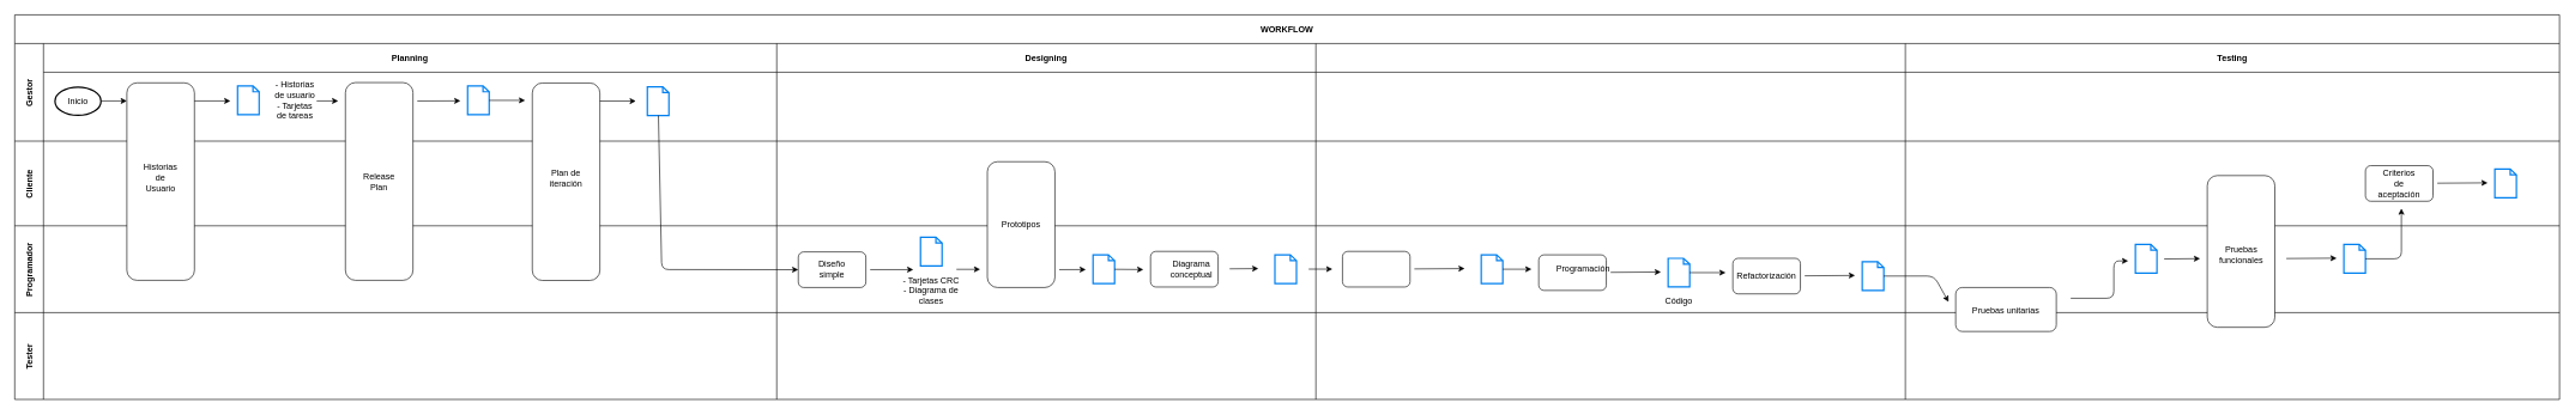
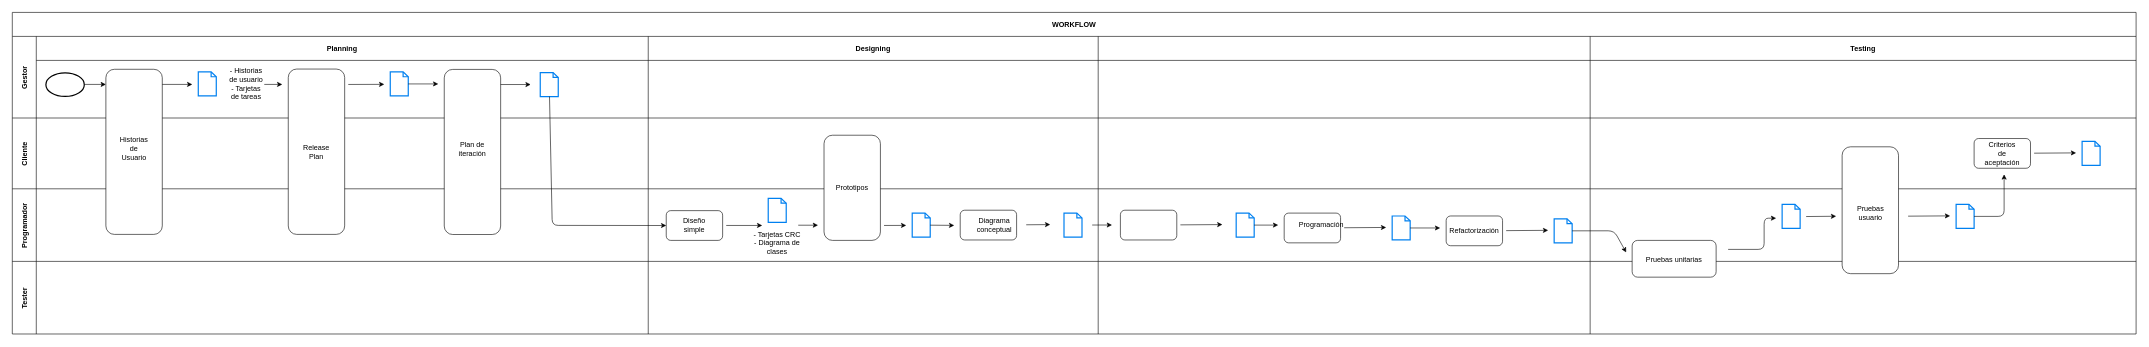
  <mxCell id="0" />
  <mxCell id="1" parent="0" />
  <mxCell id="2" value="WORKFLOW" style="shape=table;childLayout=tableLayout;startSize=40;collapsible=0;recursiveResize=0;expand=0;fontStyle=1;swimlaneLine=1;" parent="1" vertex="1"><mxGeometry x="20" y="20" width="3540" height="536" as="geometry" /></mxCell>
  <mxCell id="3" value="Gestor" style="shape=tableRow;horizontal=0;startSize=40;swimlaneHead=0;swimlaneBody=0;top=0;left=0;bottom=0;right=0;dropTarget=0;fillColor=none;collapsible=0;recursiveResize=0;expand=0;fontStyle=1;" parent="2" vertex="1"><mxGeometry y="40" width="3540" height="136" as="geometry" /></mxCell>
  <mxCell id="4" value="Planning" style="swimlane;swimlaneHead=0;swimlaneBody=0;fontStyle=0;connectable=0;fillColor=none;startSize=40;collapsible=0;recursiveResize=0;expand=0;fontStyle=1;" parent="3" vertex="1"><mxGeometry x="40" width="1020" height="136" as="geometry"><mxRectangle width="1020" height="136" as="alternateBounds" /></mxGeometry></mxCell>
  <mxCell id="5" style="edgeStyle=none;html=1;exitX=1;exitY=0.5;exitDx=0;exitDy=0;entryX=0;entryY=0.5;entryDx=0;entryDy=0;" parent="4" edge="1"><mxGeometry relative="1" as="geometry"><mxPoint x="80" y="80" as="sourcePoint" /><mxPoint x="116" y="80" as="targetPoint" /></mxGeometry></mxCell>
  <mxCell id="6" style="edgeStyle=none;html=1;endArrow=classic;endFill=1;" parent="4" edge="1"><mxGeometry relative="1" as="geometry"><mxPoint x="260" y="80" as="targetPoint" /><mxPoint x="206" y="80" as="sourcePoint" /></mxGeometry></mxCell>
  <mxCell id="7" style="edgeStyle=none;html=1;strokeColor=default;strokeWidth=1;endArrow=classic;endFill=1;" parent="4" edge="1"><mxGeometry relative="1" as="geometry"><mxPoint x="520" y="80.1" as="sourcePoint" /><mxPoint x="580" y="79.901" as="targetPoint" /></mxGeometry></mxCell>
  <mxCell id="8" value="" style="strokeWidth=2;html=1;shape=mxgraph.flowchart.start_1;whiteSpace=wrap;" parent="4" vertex="1"><mxGeometry x="16" y="60.8" width="64" height="39.2" as="geometry" /></mxCell>
- <mxCell id="9" value="Inicio" style="text;html=1;strokeColor=none;fillColor=none;align=center;verticalAlign=middle;whiteSpace=wrap;rounded=0;" parent="4" vertex="1"><mxGeometry x="18" y="65" width="60" height="30" as="geometry" /></mxCell>
  <mxCell id="10" value="" style="rounded=1;whiteSpace=wrap;html=1;" parent="4" vertex="1"><mxGeometry x="116" y="54.8" width="94" height="275.2" as="geometry" /></mxCell>
  <mxCell id="11" value="Historias de Usuario" style="text;html=1;strokeColor=none;fillColor=none;align=center;verticalAlign=middle;whiteSpace=wrap;rounded=0;" parent="4" vertex="1"><mxGeometry x="133" y="64.6" width="60" height="245.4" as="geometry" /></mxCell>
  <mxCell id="12" value="" style="html=1;verticalLabelPosition=bottom;align=center;labelBackgroundColor=#ffffff;verticalAlign=top;strokeWidth=2;strokeColor=#0080F0;shadow=0;dashed=0;shape=mxgraph.ios7.icons.document;" parent="4" vertex="1"><mxGeometry x="270" y="59.2" width="30" height="40" as="geometry" /></mxCell>
  <mxCell id="13" value="" style="rounded=1;whiteSpace=wrap;html=1;" parent="4" vertex="1"><mxGeometry x="420" y="54.4" width="94" height="275.6" as="geometry" /></mxCell>
  <mxCell id="14" value="Release Plan" style="text;html=1;strokeColor=none;fillColor=none;align=center;verticalAlign=middle;whiteSpace=wrap;rounded=0;" parent="4" vertex="1"><mxGeometry x="437" y="64.2" width="60" height="255.8" as="geometry" /></mxCell>
  <mxCell id="15" value="" style="html=1;verticalLabelPosition=bottom;align=center;labelBackgroundColor=#ffffff;verticalAlign=top;strokeWidth=2;strokeColor=#0080F0;shadow=0;dashed=0;shape=mxgraph.ios7.icons.document;" parent="4" vertex="1"><mxGeometry x="590" y="59.2" width="30" height="40" as="geometry" /></mxCell>
  <mxCell id="16" value="" style="endArrow=classic;html=1;" parent="4" edge="1"><mxGeometry width="50" height="50" relative="1" as="geometry"><mxPoint x="380" y="80" as="sourcePoint" /><mxPoint x="410" y="80" as="targetPoint" /></mxGeometry></mxCell>
  <mxCell id="17" value="- Historias de usuario&lt;br&gt;- Tarjetas de tareas" style="text;html=1;strokeColor=none;fillColor=none;align=center;verticalAlign=middle;whiteSpace=wrap;rounded=0;" parent="4" vertex="1"><mxGeometry x="320" y="64.2" width="60" height="30" as="geometry" /></mxCell>
  <mxCell id="18" value="" style="html=1;verticalLabelPosition=bottom;align=center;labelBackgroundColor=#ffffff;verticalAlign=top;strokeWidth=2;strokeColor=#0080F0;shadow=0;dashed=0;shape=mxgraph.ios7.icons.document;" vertex="1" parent="4"><mxGeometry x="840" y="60.4" width="30" height="40" as="geometry" /></mxCell>
  <mxCell id="19" value="Designing" style="swimlane;swimlaneHead=0;swimlaneBody=0;fontStyle=0;connectable=0;fillColor=none;startSize=40;collapsible=0;recursiveResize=0;expand=0;fontStyle=1;" parent="3" vertex="1"><mxGeometry x="1060" width="750" height="136" as="geometry"><mxRectangle width="750" height="136" as="alternateBounds" /></mxGeometry></mxCell>
  <mxCell id="20" value="" style="swimlane;swimlaneHead=0;swimlaneBody=0;fontStyle=0;connectable=0;fillColor=none;startSize=40;collapsible=0;recursiveResize=0;expand=0;fontStyle=1;" parent="3" vertex="1"><mxGeometry x="1810" width="820" height="136" as="geometry"><mxRectangle width="820" height="136" as="alternateBounds" /></mxGeometry></mxCell>
  <mxCell id="21" value="Testing" style="swimlane;swimlaneHead=0;swimlaneBody=0;fontStyle=0;connectable=0;fillColor=none;startSize=40;collapsible=0;recursiveResize=0;expand=0;fontStyle=1;" parent="3" vertex="1"><mxGeometry x="2630" width="910" height="136" as="geometry"><mxRectangle width="910" height="136" as="alternateBounds" /></mxGeometry></mxCell>
  <mxCell id="22" value="Cliente" style="shape=tableRow;horizontal=0;startSize=40;swimlaneHead=0;swimlaneBody=0;top=0;left=0;bottom=0;right=0;dropTarget=0;fillColor=none;collapsible=0;recursiveResize=0;expand=0;fontStyle=1;" parent="2" vertex="1"><mxGeometry y="176" width="3540" height="118" as="geometry" /></mxCell>
  <mxCell id="23" value="" style="swimlane;swimlaneHead=0;swimlaneBody=0;fontStyle=0;connectable=0;fillColor=none;startSize=0;collapsible=0;recursiveResize=0;expand=0;fontStyle=1;" parent="22" vertex="1"><mxGeometry x="40" width="1020" height="118" as="geometry"><mxRectangle width="1020" height="118" as="alternateBounds" /></mxGeometry></mxCell>
  <mxCell id="24" style="edgeStyle=none;html=1;endArrow=classic;endFill=1;" edge="1" parent="23"><mxGeometry relative="1" as="geometry"><mxPoint x="824" y="-55.8" as="targetPoint" /><mxPoint x="770" y="-55.8" as="sourcePoint" /></mxGeometry></mxCell>
  <mxCell id="25" value="" style="rounded=1;whiteSpace=wrap;html=1;" vertex="1" parent="23"><mxGeometry x="680" y="-81" width="94" height="275.2" as="geometry" /></mxCell>
  <mxCell id="26" value="Plan de iteración" style="text;html=1;strokeColor=none;fillColor=none;align=center;verticalAlign=middle;whiteSpace=wrap;rounded=0;" vertex="1" parent="23"><mxGeometry x="697" y="-71.2" width="60" height="245.4" as="geometry" /></mxCell>
  <mxCell id="27" value="" style="swimlane;swimlaneHead=0;swimlaneBody=0;fontStyle=0;connectable=0;fillColor=none;startSize=0;collapsible=0;recursiveResize=0;expand=0;fontStyle=1;" parent="22" vertex="1"><mxGeometry x="1060" width="750" height="118" as="geometry"><mxRectangle width="750" height="118" as="alternateBounds" /></mxGeometry></mxCell>
  <mxCell id="28" value="" style="swimlane;swimlaneHead=0;swimlaneBody=0;fontStyle=0;connectable=0;fillColor=none;startSize=0;collapsible=0;recursiveResize=0;expand=0;fontStyle=1;" parent="22" vertex="1"><mxGeometry x="1810" width="820" height="118" as="geometry"><mxRectangle width="820" height="118" as="alternateBounds" /></mxGeometry></mxCell>
  <mxCell id="29" value="" style="swimlane;swimlaneHead=0;swimlaneBody=0;fontStyle=0;connectable=0;fillColor=none;startSize=0;collapsible=0;recursiveResize=0;expand=0;fontStyle=1;" parent="22" vertex="1"><mxGeometry x="2630" width="910" height="118" as="geometry"><mxRectangle width="910" height="118" as="alternateBounds" /></mxGeometry></mxCell>
  <mxCell id="30" value="" style="rounded=1;whiteSpace=wrap;html=1;" parent="29" vertex="1"><mxGeometry x="640" y="34.2" width="94" height="49.6" as="geometry" /></mxCell>
  <mxCell id="31" value="Criterios de aceptación" style="text;html=1;strokeColor=none;fillColor=none;align=center;verticalAlign=middle;whiteSpace=wrap;rounded=0;" parent="29" vertex="1"><mxGeometry x="657" y="44.0" width="60" height="30" as="geometry" /></mxCell>
  <mxCell id="32" style="edgeStyle=none;html=1;strokeColor=default;strokeWidth=1;endArrow=classic;endFill=1;" parent="29" edge="1"><mxGeometry relative="1" as="geometry"><mxPoint x="740" y="58.621" as="sourcePoint" /><mxPoint x="810" y="58.138" as="targetPoint" /></mxGeometry></mxCell>
  <mxCell id="33" value="" style="html=1;verticalLabelPosition=bottom;align=center;labelBackgroundColor=#ffffff;verticalAlign=top;strokeWidth=2;strokeColor=#0080F0;shadow=0;dashed=0;shape=mxgraph.ios7.icons.document;" parent="29" vertex="1"><mxGeometry x="820" y="39" width="30" height="40" as="geometry" /></mxCell>
  <mxCell id="34" value="Programador" style="shape=tableRow;horizontal=0;startSize=40;swimlaneHead=0;swimlaneBody=0;top=0;left=0;bottom=0;right=0;dropTarget=0;fillColor=none;collapsible=0;recursiveResize=0;expand=0;fontStyle=1;" parent="2" vertex="1"><mxGeometry y="294" width="3540" height="121" as="geometry" /></mxCell>
  <mxCell id="35" style="swimlane;swimlaneHead=0;swimlaneBody=0;fontStyle=0;connectable=0;fillColor=none;startSize=0;collapsible=0;recursiveResize=0;expand=0;fontStyle=1;" parent="34" vertex="1"><mxGeometry x="40" width="1020" height="121" as="geometry"><mxRectangle width="1020" height="121" as="alternateBounds" /></mxGeometry></mxCell>
  <mxCell id="36" value="" style="swimlane;swimlaneHead=0;swimlaneBody=0;fontStyle=0;connectable=0;fillColor=none;startSize=0;collapsible=0;recursiveResize=0;expand=0;fontStyle=1;" parent="34" vertex="1"><mxGeometry x="1060" width="750" height="121" as="geometry"><mxRectangle width="750" height="121" as="alternateBounds" /></mxGeometry></mxCell>
  <mxCell id="37" value="" style="rounded=1;whiteSpace=wrap;html=1;" parent="36" vertex="1"><mxGeometry x="30" y="36.4" width="94" height="49.6" as="geometry" /></mxCell>
  <mxCell id="38" value="Diseño simple" style="text;html=1;strokeColor=none;fillColor=none;align=center;verticalAlign=middle;whiteSpace=wrap;rounded=0;" parent="36" vertex="1"><mxGeometry x="47" y="46.2" width="60" height="30" as="geometry" /></mxCell>
  <mxCell id="39" value="" style="html=1;verticalLabelPosition=bottom;align=center;labelBackgroundColor=#ffffff;verticalAlign=top;strokeWidth=2;strokeColor=#0080F0;shadow=0;dashed=0;shape=mxgraph.ios7.icons.document;" parent="36" vertex="1"><mxGeometry x="200" y="16.0" width="30" height="40" as="geometry" /></mxCell>
  <mxCell id="40" value="" style="endArrow=classic;html=1;" parent="36" edge="1"><mxGeometry width="50" height="50" relative="1" as="geometry"><mxPoint x="130" y="61.1" as="sourcePoint" /><mxPoint x="190" y="61.1" as="targetPoint" /></mxGeometry></mxCell>
  <mxCell id="41" value="- Tarjetas CRC&lt;br&gt;- Diagrama de clases" style="text;html=1;strokeColor=none;fillColor=none;align=center;verticalAlign=middle;whiteSpace=wrap;rounded=0;" parent="36" vertex="1"><mxGeometry x="170" y="75.5" width="90" height="30" as="geometry" /></mxCell>
  <mxCell id="42" value="" style="rounded=1;whiteSpace=wrap;html=1;" vertex="1" parent="36"><mxGeometry x="293" y="-89.3" width="94" height="175.3" as="geometry" /></mxCell>
  <mxCell id="43" value="Prototipos" style="text;html=1;strokeColor=none;fillColor=none;align=center;verticalAlign=middle;whiteSpace=wrap;rounded=0;" vertex="1" parent="36"><mxGeometry x="310" y="-79.3" width="60" height="155.5" as="geometry" /></mxCell>
  <mxCell id="44" value="" style="html=1;verticalLabelPosition=bottom;align=center;labelBackgroundColor=#ffffff;verticalAlign=top;strokeWidth=2;strokeColor=#0080F0;shadow=0;dashed=0;shape=mxgraph.ios7.icons.document;" vertex="1" parent="36"><mxGeometry x="440" y="40.5" width="30" height="40" as="geometry" /></mxCell>
  <mxCell id="45" value="" style="endArrow=classic;html=1;" edge="1" parent="36"><mxGeometry width="50" height="50" relative="1" as="geometry"><mxPoint x="393" y="61.1" as="sourcePoint" /><mxPoint x="430" y="61" as="targetPoint" /></mxGeometry></mxCell>
  <mxCell id="46" value="" style="endArrow=classic;html=1;" edge="1" parent="36"><mxGeometry width="50" height="50" relative="1" as="geometry"><mxPoint x="250" y="60.7" as="sourcePoint" /><mxPoint x="283" y="60.7" as="targetPoint" /></mxGeometry></mxCell>
  <mxCell id="47" style="edgeStyle=none;html=1;strokeColor=default;strokeWidth=1;endArrow=classic;endFill=1;" edge="1" parent="36"><mxGeometry relative="1" as="geometry"><mxPoint x="630" y="60" as="sourcePoint" /><mxPoint x="670" y="59.638" as="targetPoint" /></mxGeometry></mxCell>
  <mxCell id="48" value="" style="html=1;verticalLabelPosition=bottom;align=center;labelBackgroundColor=#ffffff;verticalAlign=top;strokeWidth=2;strokeColor=#0080F0;shadow=0;dashed=0;shape=mxgraph.ios7.icons.document;" vertex="1" parent="36"><mxGeometry x="693" y="40.5" width="30" height="40" as="geometry" /></mxCell>
  <mxCell id="49" value="" style="rounded=1;whiteSpace=wrap;html=1;" vertex="1" parent="36"><mxGeometry x="520" y="35.7" width="94" height="49.6" as="geometry" /></mxCell>
  <mxCell id="50" value="Diagrama conceptual" style="text;html=1;strokeColor=none;fillColor=none;align=center;verticalAlign=middle;whiteSpace=wrap;rounded=0;" vertex="1" parent="36"><mxGeometry x="547" y="45.5" width="60" height="30" as="geometry" /></mxCell>
  <mxCell id="51" value="" style="swimlane;swimlaneHead=0;swimlaneBody=0;fontStyle=0;connectable=0;fillColor=none;startSize=0;collapsible=0;recursiveResize=0;expand=0;fontStyle=1;" parent="34" vertex="1"><mxGeometry x="1810" width="820" height="121" as="geometry"><mxRectangle width="820" height="121" as="alternateBounds" /></mxGeometry></mxCell>
  <mxCell id="52" style="edgeStyle=none;html=1;strokeColor=default;strokeWidth=1;endArrow=classic;endFill=1;" parent="51" edge="1"><mxGeometry relative="1" as="geometry"><mxPoint x="410" y="64.921" as="sourcePoint" /><mxPoint x="480" y="64.438" as="targetPoint" /></mxGeometry></mxCell>
  <mxCell id="53" value="" style="html=1;verticalLabelPosition=bottom;align=center;labelBackgroundColor=#ffffff;verticalAlign=top;strokeWidth=2;strokeColor=#0080F0;shadow=0;dashed=0;shape=mxgraph.ios7.icons.document;" parent="51" vertex="1"><mxGeometry x="490" y="45.3" width="30" height="40" as="geometry" /></mxCell>
  <mxCell id="54" value="" style="rounded=1;whiteSpace=wrap;html=1;" parent="51" vertex="1"><mxGeometry x="310" y="40.5" width="94" height="49.6" as="geometry" /></mxCell>
  <mxCell id="55" value="Programación" style="text;html=1;strokeColor=none;fillColor=none;align=center;verticalAlign=middle;whiteSpace=wrap;rounded=0;" parent="51" vertex="1"><mxGeometry x="342" y="45.3" width="60" height="30" as="geometry" /></mxCell>
- <mxCell id="56" value="Código" style="text;html=1;strokeColor=none;fillColor=none;align=center;verticalAlign=middle;whiteSpace=wrap;rounded=0;" parent="51" vertex="1"><mxGeometry x="475" y="90.1" width="60" height="30" as="geometry" /></mxCell>
  <mxCell id="57" style="edgeStyle=none;html=1;strokeColor=default;strokeWidth=1;endArrow=classic;endFill=1;" parent="51" edge="1"><mxGeometry relative="1" as="geometry"><mxPoint x="137" y="60.121" as="sourcePoint" /><mxPoint x="207" y="59.638" as="targetPoint" /></mxGeometry></mxCell>
  <mxCell id="58" value="" style="html=1;verticalLabelPosition=bottom;align=center;labelBackgroundColor=#ffffff;verticalAlign=top;strokeWidth=2;strokeColor=#0080F0;shadow=0;dashed=0;shape=mxgraph.ios7.icons.document;" parent="51" vertex="1"><mxGeometry x="230" y="40.5" width="30" height="40" as="geometry" /></mxCell>
  <mxCell id="59" value="" style="rounded=1;whiteSpace=wrap;html=1;" parent="51" vertex="1"><mxGeometry x="37" y="35.7" width="94" height="49.6" as="geometry" /></mxCell>
  <mxCell id="60" value="" style="endArrow=classic;html=1;" edge="1" parent="51"><mxGeometry width="50" height="50" relative="1" as="geometry"><mxPoint x="-10" y="60.37" as="sourcePoint" /><mxPoint x="23" y="60.37" as="targetPoint" /></mxGeometry></mxCell>
  <mxCell id="61" style="edgeStyle=none;html=1;strokeColor=default;strokeWidth=1;endArrow=classic;endFill=1;" edge="1" parent="51"><mxGeometry relative="1" as="geometry"><mxPoint x="680" y="69.721" as="sourcePoint" /><mxPoint x="750" y="69.238" as="targetPoint" /></mxGeometry></mxCell>
  <mxCell id="62" value="" style="html=1;verticalLabelPosition=bottom;align=center;labelBackgroundColor=#ffffff;verticalAlign=top;strokeWidth=2;strokeColor=#0080F0;shadow=0;dashed=0;shape=mxgraph.ios7.icons.document;" vertex="1" parent="51"><mxGeometry x="760" y="50.1" width="30" height="40" as="geometry" /></mxCell>
  <mxCell id="63" value="" style="rounded=1;whiteSpace=wrap;html=1;" vertex="1" parent="51"><mxGeometry x="580" y="45.3" width="94" height="49.6" as="geometry" /></mxCell>
  <mxCell id="64" value="Refactorización" style="text;html=1;strokeColor=none;fillColor=none;align=center;verticalAlign=middle;whiteSpace=wrap;rounded=0;" vertex="1" parent="51"><mxGeometry x="597" y="55.1" width="60" height="30" as="geometry" /></mxCell>
  <mxCell id="65" value="" style="swimlane;swimlaneHead=0;swimlaneBody=0;fontStyle=0;connectable=0;fillColor=none;startSize=0;collapsible=0;recursiveResize=0;expand=0;fontStyle=1;" parent="34" vertex="1"><mxGeometry x="2630" width="910" height="121" as="geometry"><mxRectangle width="910" height="121" as="alternateBounds" /></mxGeometry></mxCell>
  <mxCell id="66" value="" style="html=1;verticalLabelPosition=bottom;align=center;labelBackgroundColor=#ffffff;verticalAlign=top;strokeWidth=2;strokeColor=#0080F0;shadow=0;dashed=0;shape=mxgraph.ios7.icons.document;" parent="65" vertex="1"><mxGeometry x="320" y="26" width="30" height="40" as="geometry" /></mxCell>
  <mxCell id="67" value="" style="rounded=1;whiteSpace=wrap;html=1;" parent="65" vertex="1"><mxGeometry x="420" y="-70" width="94" height="211.45" as="geometry" /></mxCell>
- <mxCell id="68" value="Pruebas funcionales" style="text;html=1;strokeColor=none;fillColor=none;align=center;verticalAlign=middle;whiteSpace=wrap;rounded=0;" parent="65" vertex="1"><mxGeometry x="425.5" y="-50" width="83" height="181.65" as="geometry" /></mxCell>
+ <mxCell id="68" value="Pruebas usuario" style="text;html=1;strokeColor=none;fillColor=none;align=center;verticalAlign=middle;whiteSpace=wrap;rounded=0;" parent="65" vertex="1"><mxGeometry x="425.5" y="-50" width="83" height="181.65" as="geometry" /></mxCell>
  <mxCell id="69" style="edgeStyle=none;html=1;strokeColor=default;strokeWidth=1;endArrow=classic;endFill=1;" parent="65" edge="1"><mxGeometry relative="1" as="geometry"><mxPoint x="530" y="45.621" as="sourcePoint" /><mxPoint x="600" y="45.138" as="targetPoint" /></mxGeometry></mxCell>
  <mxCell id="70" value="" style="html=1;verticalLabelPosition=bottom;align=center;labelBackgroundColor=#ffffff;verticalAlign=top;strokeWidth=2;strokeColor=#0080F0;shadow=0;dashed=0;shape=mxgraph.ios7.icons.document;" parent="65" vertex="1"><mxGeometry x="610" y="26" width="30" height="40" as="geometry" /></mxCell>
  <mxCell id="71" style="edgeStyle=none;html=1;strokeColor=default;strokeWidth=1;endArrow=classic;endFill=1;" parent="65" edge="1"><mxGeometry relative="1" as="geometry"><mxPoint x="360" y="46.241" as="sourcePoint" /><mxPoint x="410" y="45.76" as="targetPoint" /></mxGeometry></mxCell>
  <mxCell id="72" value="" style="rounded=1;whiteSpace=wrap;html=1;" parent="65" vertex="1"><mxGeometry x="70" y="86" width="140" height="61.3" as="geometry" /></mxCell>
  <mxCell id="73" value="Pruebas unitarias" style="text;html=1;strokeColor=none;fillColor=none;align=center;verticalAlign=middle;whiteSpace=wrap;rounded=0;" parent="65" vertex="1"><mxGeometry x="83.88" y="105.25" width="112.25" height="26.4" as="geometry" /></mxCell>
  <mxCell id="74" style="edgeStyle=none;html=1;" edge="1" parent="65"><mxGeometry relative="1" as="geometry"><mxPoint x="310" y="49" as="targetPoint" /><mxPoint x="230" y="101" as="sourcePoint" /><Array as="points"><mxPoint x="290" y="101" /><mxPoint x="290" y="49" /></Array></mxGeometry></mxCell>
  <mxCell id="75" value="Tester" style="shape=tableRow;horizontal=0;startSize=40;swimlaneHead=0;swimlaneBody=0;top=0;left=0;bottom=0;right=0;dropTarget=0;fillColor=none;collapsible=0;recursiveResize=0;expand=0;fontStyle=1;" parent="2" vertex="1"><mxGeometry y="415" width="3540" height="121" as="geometry" /></mxCell>
  <mxCell id="76" style="swimlane;swimlaneHead=0;swimlaneBody=0;fontStyle=0;connectable=0;fillColor=none;startSize=0;collapsible=0;recursiveResize=0;expand=0;fontStyle=1;" parent="75" vertex="1"><mxGeometry x="40" width="1020" height="121" as="geometry"><mxRectangle width="1020" height="121" as="alternateBounds" /></mxGeometry></mxCell>
  <mxCell id="77" style="swimlane;swimlaneHead=0;swimlaneBody=0;fontStyle=0;connectable=0;fillColor=none;startSize=0;collapsible=0;recursiveResize=0;expand=0;fontStyle=1;" parent="75" vertex="1"><mxGeometry x="1060" width="750" height="121" as="geometry"><mxRectangle width="750" height="121" as="alternateBounds" /></mxGeometry></mxCell>
  <mxCell id="78" style="swimlane;swimlaneHead=0;swimlaneBody=0;fontStyle=0;connectable=0;fillColor=none;startSize=0;collapsible=0;recursiveResize=0;expand=0;fontStyle=1;" parent="75" vertex="1"><mxGeometry x="1810" width="820" height="121" as="geometry"><mxRectangle width="820" height="121" as="alternateBounds" /></mxGeometry></mxCell>
  <mxCell id="79" style="swimlane;swimlaneHead=0;swimlaneBody=0;fontStyle=0;connectable=0;fillColor=none;startSize=0;collapsible=0;recursiveResize=0;expand=0;fontStyle=1;" parent="75" vertex="1"><mxGeometry x="2630" width="910" height="121" as="geometry"><mxRectangle width="910" height="121" as="alternateBounds" /></mxGeometry></mxCell>
  <mxCell id="80" style="edgeStyle=none;html=1;entryX=0;entryY=0.5;entryDx=0;entryDy=0;" edge="1" parent="2" source="18" target="37"><mxGeometry relative="1" as="geometry"><Array as="points"><mxPoint x="900" y="355" /></Array></mxGeometry></mxCell>
  <mxCell id="81" style="edgeStyle=none;html=1;" edge="1" parent="1" source="15"><mxGeometry relative="1" as="geometry"><mxPoint x="730" y="139.2" as="targetPoint" /></mxGeometry></mxCell>
  <mxCell id="82" style="edgeStyle=none;html=1;" edge="1" parent="1" source="44"><mxGeometry relative="1" as="geometry"><mxPoint x="1590" y="375" as="targetPoint" /></mxGeometry></mxCell>
  <mxCell id="83" style="edgeStyle=none;html=1;" edge="1" parent="1" source="58"><mxGeometry relative="1" as="geometry"><mxPoint x="2130" y="374.5" as="targetPoint" /></mxGeometry></mxCell>
  <mxCell id="84" style="edgeStyle=none;html=1;" edge="1" parent="1" source="53"><mxGeometry relative="1" as="geometry"><mxPoint x="2400" y="379.3" as="targetPoint" /></mxGeometry></mxCell>
  <mxCell id="85" style="edgeStyle=none;html=1;" edge="1" parent="1" source="62"><mxGeometry relative="1" as="geometry"><mxPoint x="2710" y="420" as="targetPoint" /><Array as="points"><mxPoint x="2690" y="384" /></Array></mxGeometry></mxCell>
  <mxCell id="86" style="edgeStyle=none;html=1;" edge="1" parent="1" source="70"><mxGeometry relative="1" as="geometry"><mxPoint x="3340" y="290" as="targetPoint" /><Array as="points"><mxPoint x="3340" y="360" /></Array></mxGeometry></mxCell>
